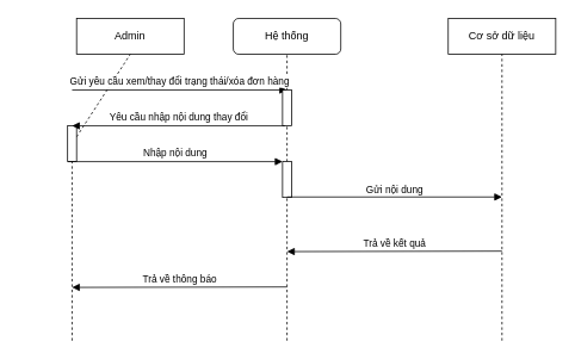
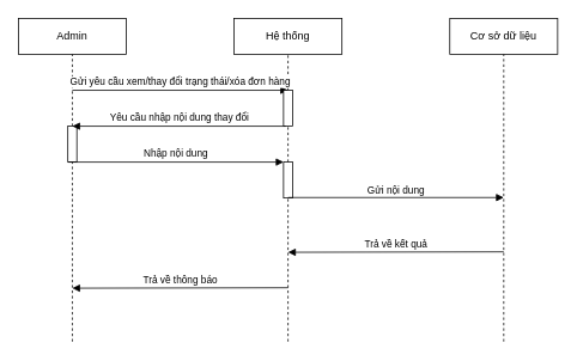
  <mxCell id="0" />
  <mxCell id="1" parent="0" />
- <mxCell id="2" value="Admin" style="rounded=0;whiteSpace=wrap;html=1;" vertex="1" parent="1"><mxGeometry x="85" y="20" width="120" height="40" as="geometry" /></mxCell>
- <mxCell id="3" value="Hệ thống" style="whiteSpace=wrap;html=1;rounded=1;" vertex="1" parent="1"><mxGeometry x="260" width="120" height="40" as="geometry" y="20" /></mxCell>
+ <mxCell id="2" value="Admin" style="rounded=0;whiteSpace=wrap;html=1;" vertex="1" parent="1"><mxGeometry width="120" height="40" as="geometry" x="20" y="20" /></mxCell>
+ <mxCell id="3" value="Hệ thống" style="rounded=0;whiteSpace=wrap;html=1;" vertex="1" parent="1"><mxGeometry x="260" width="120" height="40" as="geometry" y="20" /></mxCell>
  <mxCell id="4" value="Cơ sở dữ liệu" style="rounded=0;whiteSpace=wrap;html=1;" vertex="1" parent="1"><mxGeometry x="500" width="120" height="40" as="geometry" y="20" /></mxCell>
  <mxCell id="5" value="" style="endArrow=none;dashed=1;html=1;entryX=0.5;entryY=1;entryDx=0;entryDy=0;" edge="1" parent="1" source="11" target="2"><mxGeometry width="50" height="50" relative="1" as="geometry"><mxPoint x="80" y="380" as="sourcePoint" /><mxPoint x="80" y="70" as="targetPoint" /></mxGeometry></mxCell>
  <mxCell id="6" value="" style="endArrow=none;dashed=1;html=1;entryX=0.5;entryY=1;entryDx=0;entryDy=0;" edge="1" parent="1" source="9" target="3"><mxGeometry width="50" height="50" relative="1" as="geometry"><mxPoint x="320" y="380" as="sourcePoint" /><mxPoint x="320" y="70" as="targetPoint" /></mxGeometry></mxCell>
  <mxCell id="7" value="" style="endArrow=none;dashed=1;html=1;entryX=0.5;entryY=1;entryDx=0;entryDy=0;" edge="1" parent="1" target="4"><mxGeometry width="50" height="50" relative="1" as="geometry"><mxPoint x="560" y="380" as="sourcePoint" /><mxPoint x="330" y="70" as="targetPoint" /></mxGeometry></mxCell>
  <mxCell id="8" value="Gửi yêu cầu xem/thay đổi trạng thái/xóa đơn hàng" style="html=1;verticalAlign=bottom;endArrow=block;" edge="1" parent="1"><mxGeometry width="80" relative="1" as="geometry"><mxPoint x="80" y="100" as="sourcePoint" /><mxPoint x="320" y="100" as="targetPoint" /></mxGeometry></mxCell>
  <mxCell id="9" value="" style="rounded=0;whiteSpace=wrap;html=1;direction=south;" vertex="1" parent="1"><mxGeometry x="315" y="100" width="10" height="40" as="geometry" /></mxCell>
  <mxCell id="10" value="" style="endArrow=none;dashed=1;html=1;entryX=1;entryY=0.5;entryDx=0;entryDy=0;" edge="1" parent="1" source="14" target="9"><mxGeometry width="50" height="50" relative="1" as="geometry"><mxPoint x="320" y="380" as="sourcePoint" /><mxPoint x="10" y="400" as="targetPoint" /></mxGeometry></mxCell>
  <mxCell id="11" value="" style="rounded=0;whiteSpace=wrap;html=1;direction=south;" vertex="1" parent="1"><mxGeometry x="75" y="140" width="10" height="40" as="geometry" /></mxCell>
  <mxCell id="12" value="" style="endArrow=none;dashed=1;html=1;entryX=1;entryY=0.5;entryDx=0;entryDy=0;" edge="1" parent="1" target="11"><mxGeometry width="50" height="50" relative="1" as="geometry"><mxPoint x="80" y="380" as="sourcePoint" /><mxPoint x="80" y="60" as="targetPoint" /></mxGeometry></mxCell>
  <mxCell id="13" value="Yêu cầu nhập nội dung thay đổi" style="html=1;verticalAlign=bottom;endArrow=block;exitX=1;exitY=0.75;exitDx=0;exitDy=0;" edge="1" parent="1" source="9"><mxGeometry width="80" relative="1" as="geometry"><mxPoint x="130" y="210" as="sourcePoint" /><mxPoint x="80" y="140" as="targetPoint" /></mxGeometry></mxCell>
  <mxCell id="14" value="" style="rounded=0;whiteSpace=wrap;html=1;direction=south;" vertex="1" parent="1"><mxGeometry x="315" y="180" width="10" height="40" as="geometry" /></mxCell>
  <mxCell id="15" value="" style="endArrow=none;dashed=1;html=1;entryX=1;entryY=0.5;entryDx=0;entryDy=0;" edge="1" parent="1" target="14"><mxGeometry width="50" height="50" relative="1" as="geometry"><mxPoint x="320" y="380" as="sourcePoint" /><mxPoint x="320" y="140" as="targetPoint" /></mxGeometry></mxCell>
  <mxCell id="16" value="Nhập nội dung" style="html=1;verticalAlign=bottom;endArrow=block;" edge="1" parent="1"><mxGeometry width="80" relative="1" as="geometry"><mxPoint x="75" y="180" as="sourcePoint" /><mxPoint x="315" y="180" as="targetPoint" /></mxGeometry></mxCell>
  <mxCell id="17" value="Gửi nội dung" style="html=1;verticalAlign=bottom;endArrow=block;" edge="1" parent="1"><mxGeometry width="80" relative="1" as="geometry"><mxPoint x="320" y="219.5" as="sourcePoint" /><mxPoint x="560" y="219.5" as="targetPoint" /></mxGeometry></mxCell>
  <mxCell id="18" value="Trả về kết quả" style="html=1;verticalAlign=bottom;endArrow=block;exitX=1;exitY=0.75;exitDx=0;exitDy=0;" edge="1" parent="1"><mxGeometry width="80" relative="1" as="geometry"><mxPoint x="560" y="280" as="sourcePoint" /><mxPoint x="320" y="280.5" as="targetPoint" /></mxGeometry></mxCell>
  <mxCell id="19" value="Trả về thông báo" style="html=1;verticalAlign=bottom;endArrow=block;exitX=1;exitY=0.75;exitDx=0;exitDy=0;" edge="1" parent="1"><mxGeometry width="80" relative="1" as="geometry"><mxPoint x="320" y="320" as="sourcePoint" /><mxPoint x="80" y="320.5" as="targetPoint" /></mxGeometry></mxCell>
